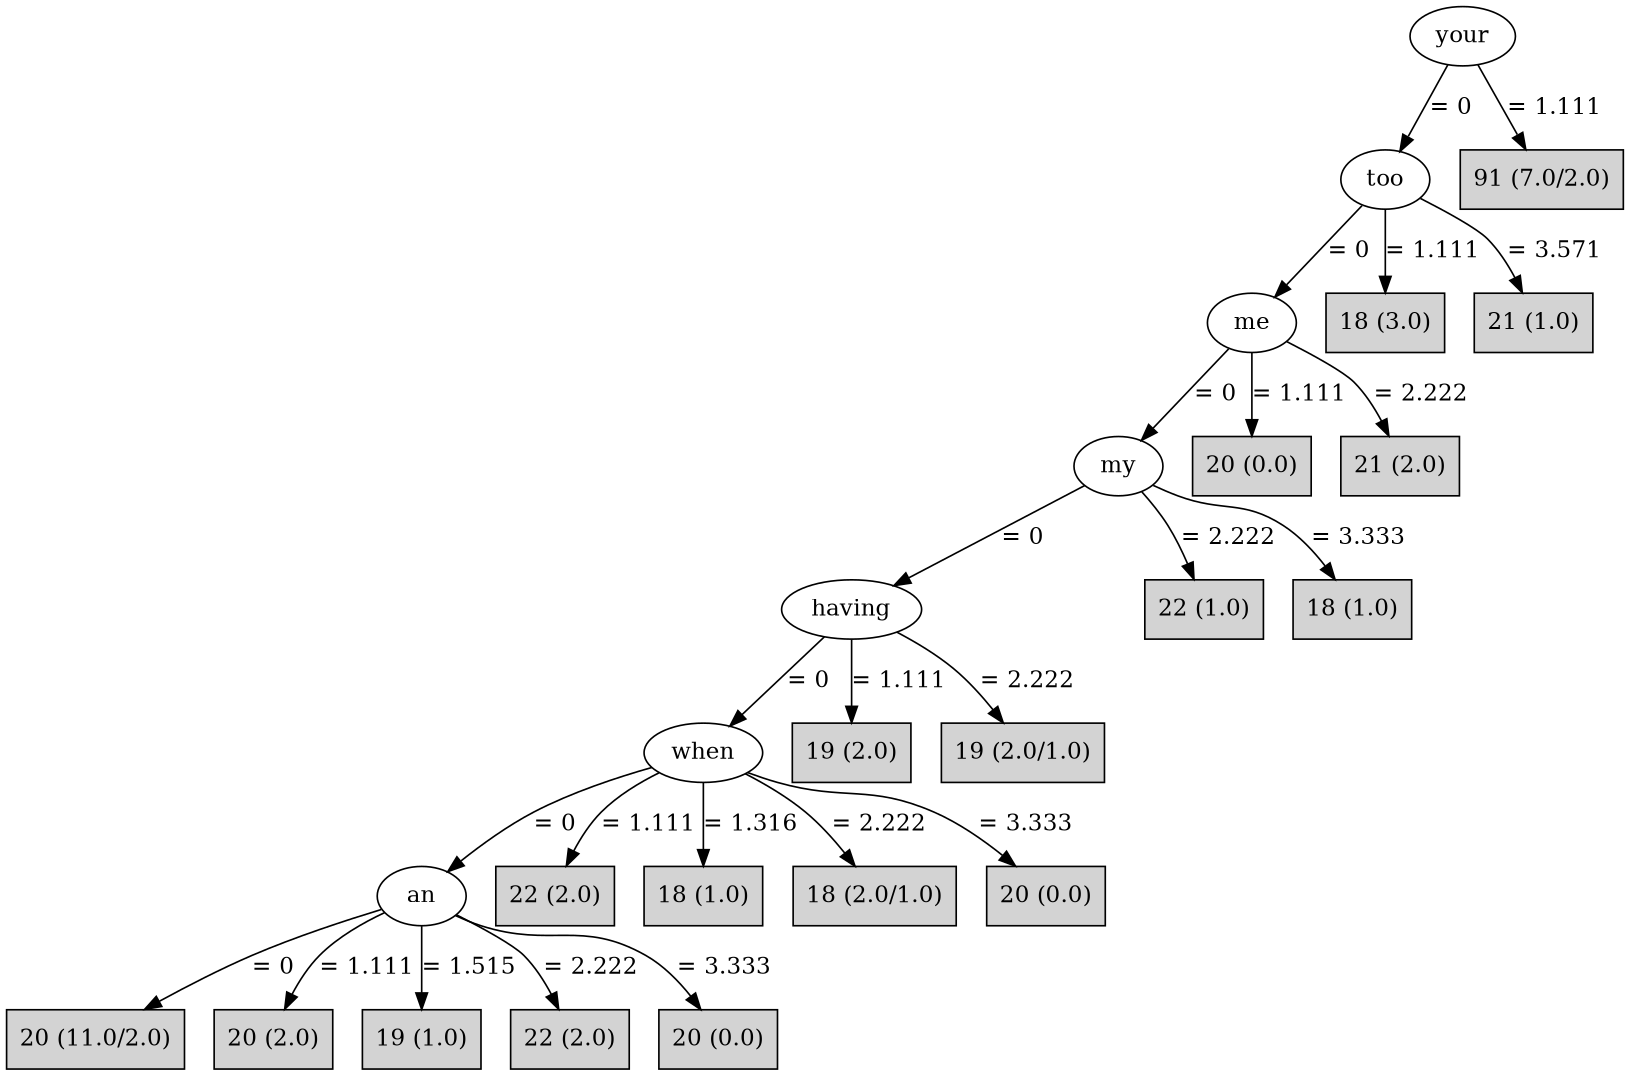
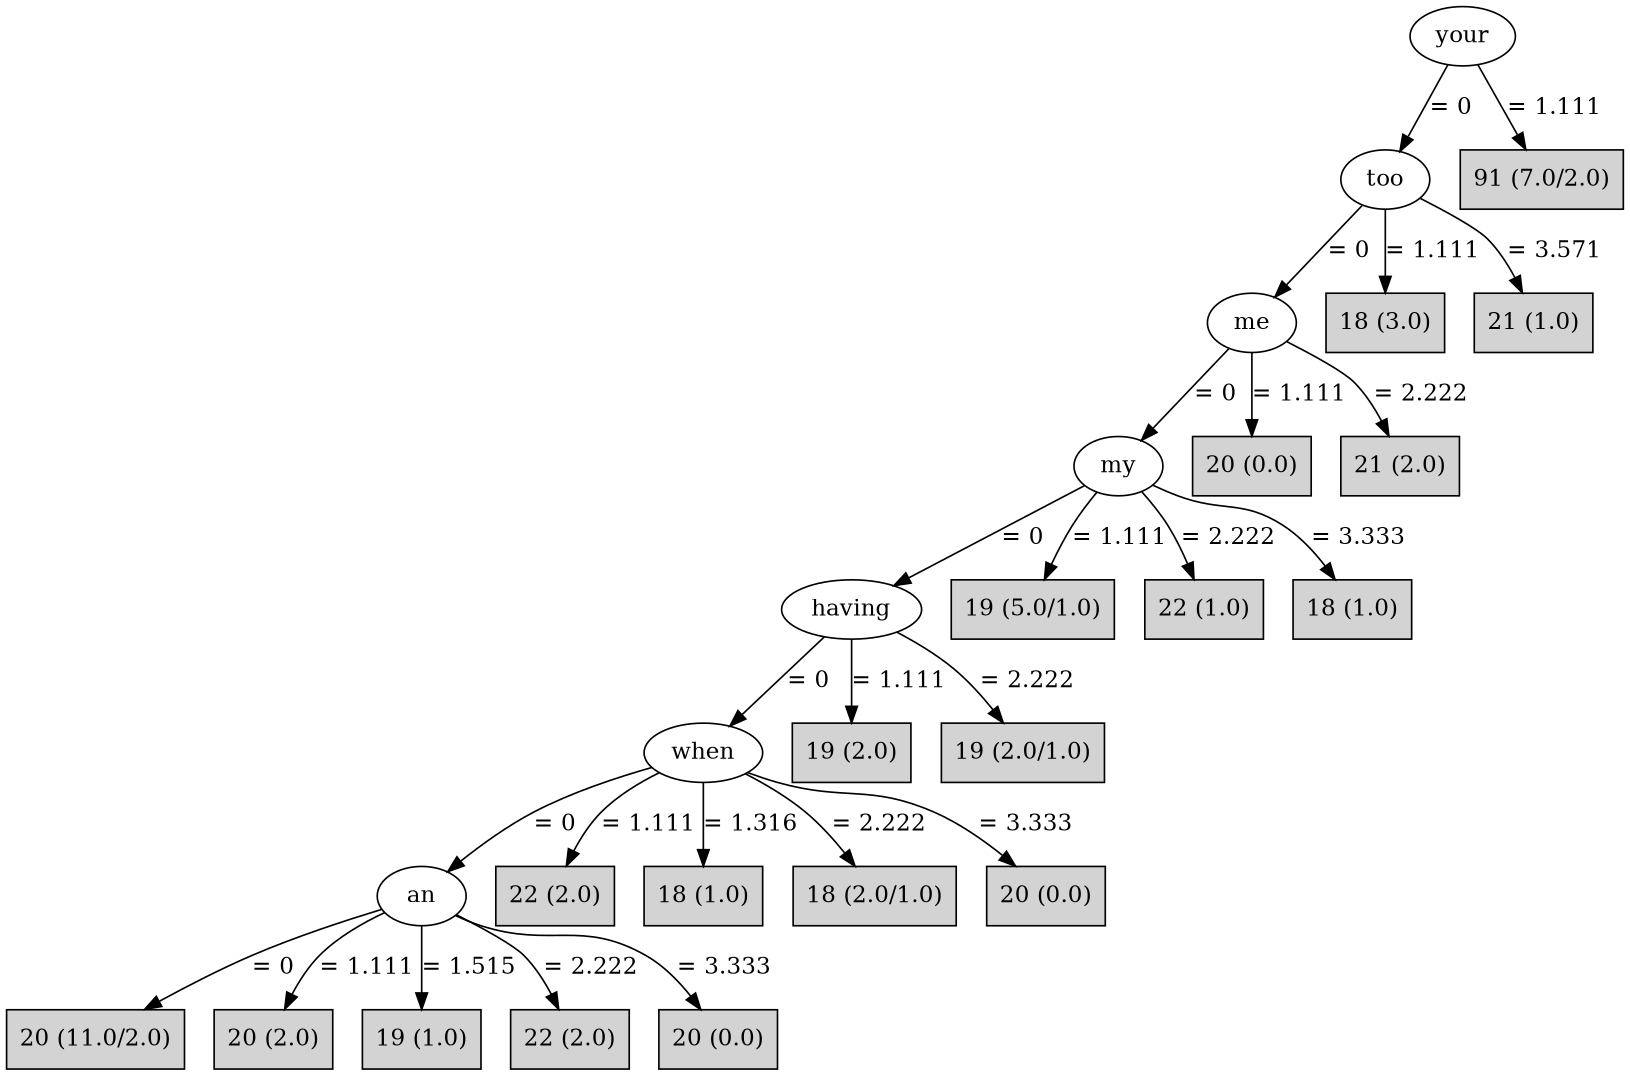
  digraph {
    node [shape=box style=filled]
    n1 [label=your shape="" style=""]
    n2 [label=too shape="" style=""]
    n3 [label="91 (7.0/2.0)"]
    n4 [label=me shape="" style=""]
    n5 [label="18 (3.0)"]
    n6 [label="21 (1.0)"]
    n7 [label=my shape="" style=""]
    n8 [label="20 (0.0)"]
    n9 [label="21 (2.0)"]
    n10 [label=having shape="" style=""]
+   n11 [label="19 (5.0/1.0)"]
    n12 [label="22 (1.0)"]
    n13 [label="18 (1.0)"]
    n14 [label=when shape="" style=""]
    n15 [label="19 (2.0)"]
    n16 [label="19 (2.0/1.0)"]
    n17 [label=an shape="" style=""]
    n18 [label="22 (2.0)"]
    n19 [label="18 (1.0)"]
    n20 [label="18 (2.0/1.0)"]
    n21 [label="20 (0.0)"]
    n22 [label="20 (11.0/2.0)"]
    n23 [label="20 (2.0)"]
    n24 [label="19 (1.0)"]
    n25 [label="22 (2.0)"]
    n26 [label="20 (0.0)"]
    n1 -> n2 [label="= 0"]
    n1 -> n3 [label="= 1.111"]
    n2 -> n4 [label="= 0"]
    n2 -> n5 [label="= 1.111"]
    n2 -> n6 [label="= 3.571"]
    n4 -> n7 [label="= 0"]
    n4 -> n8 [label="= 1.111"]
    n4 -> n9 [label="= 2.222"]
    n7 -> n10 [label="= 0"]
+   n7 -> n11 [label="= 1.111"]
    n7 -> n12 [label="= 2.222"]
    n7 -> n13 [label="= 3.333"]
    n10 -> n14 [label="= 0"]
    n10 -> n15 [label="= 1.111"]
    n10 -> n16 [label="= 2.222"]
    n14 -> n17 [label="= 0"]
    n14 -> n18 [label="= 1.111"]
    n14 -> n19 [label="= 1.316"]
    n14 -> n20 [label="= 2.222"]
    n14 -> n21 [label="= 3.333"]
    n17 -> n22 [label="= 0"]
    n17 -> n23 [label="= 1.111"]
    n17 -> n24 [label="= 1.515"]
    n17 -> n25 [label="= 2.222"]
    n17 -> n26 [label="= 3.333"]
  }
